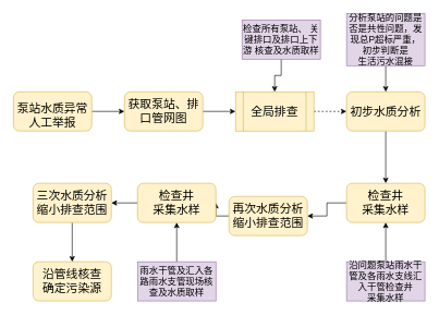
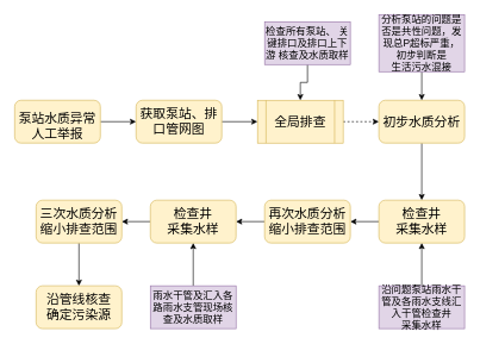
  <mxCell id="0" />
  <mxCell id="1" parent="0" />
  <mxCell id="2" style="edgeStyle=orthogonalEdgeStyle;rounded=0;orthogonalLoop=1;jettySize=auto;html=1;exitX=1;exitY=0.5;exitDx=0;exitDy=0;entryX=0;entryY=0.5;entryDx=0;entryDy=0;" edge="1" parent="1" source="3" target="5"><mxGeometry relative="1" as="geometry" /></mxCell>
  <mxCell id="3" value="&lt;div&gt;&lt;br&gt;&lt;/div&gt;&lt;div&gt;&lt;font style=&quot;font-size: 18px&quot;&gt;泵站水质异常人工举报&lt;/font&gt;&lt;/div&gt;" style="rounded=1;whiteSpace=wrap;html=1;fillColor=#fff2cc;strokeColor=#d6b656;" vertex="1" parent="1"><mxGeometry x="20" y="140" width="120" height="60" as="geometry" /></mxCell>
  <mxCell id="4" style="edgeStyle=orthogonalEdgeStyle;rounded=0;orthogonalLoop=1;jettySize=auto;html=1;exitX=1;exitY=0.5;exitDx=0;exitDy=0;" edge="1" parent="1" source="5" target="7"><mxGeometry relative="1" as="geometry" /></mxCell>
  <mxCell id="5" value="&lt;font style=&quot;font-size: 18px&quot;&gt;获取泵站、排口管网图&lt;/font&gt;" style="rounded=1;whiteSpace=wrap;html=1;fillColor=#fff2cc;strokeColor=#d6b656;" vertex="1" parent="1"><mxGeometry x="190" y="140" width="120" height="60" as="geometry" /></mxCell>
  <mxCell id="6" style="edgeStyle=orthogonalEdgeStyle;rounded=0;orthogonalLoop=1;jettySize=auto;html=1;exitX=1;exitY=0.5;exitDx=0;exitDy=0;entryX=0;entryY=0.5;entryDx=0;entryDy=0;dashed=1;" edge="1" parent="1" source="7" target="9"><mxGeometry relative="1" as="geometry" /></mxCell>
  <mxCell id="7" value="&lt;font style=&quot;font-size: 18px&quot;&gt;全局排查&lt;/font&gt;" style="shape=process;whiteSpace=wrap;html=1;backgroundOutline=1;fillColor=#fff2cc;strokeColor=#d6b656;" vertex="1" parent="1"><mxGeometry x="360" y="140" width="120" height="60" as="geometry" /></mxCell>
  <mxCell id="8" style="edgeStyle=orthogonalEdgeStyle;rounded=0;orthogonalLoop=1;jettySize=auto;html=1;exitX=0.5;exitY=1;exitDx=0;exitDy=0;entryX=0.5;entryY=0;entryDx=0;entryDy=0;" edge="1" parent="1" source="9" target="11"><mxGeometry relative="1" as="geometry" /></mxCell>
  <mxCell id="9" value="&lt;font style=&quot;font-size: 18px&quot;&gt;初步水质分析&lt;/font&gt;" style="rounded=1;whiteSpace=wrap;html=1;fillColor=#fff2cc;strokeColor=#d6b656;" vertex="1" parent="1"><mxGeometry x="530" y="140" width="120" height="60" as="geometry" /></mxCell>
  <mxCell id="10" style="edgeStyle=orthogonalEdgeStyle;rounded=0;orthogonalLoop=1;jettySize=auto;html=1;exitX=0;exitY=0.5;exitDx=0;exitDy=0;entryX=1;entryY=0.5;entryDx=0;entryDy=0;" edge="1" parent="1" source="11" target="13"><mxGeometry relative="1" as="geometry" /></mxCell>
  <mxCell id="11" value="&lt;font style=&quot;font-size: 18px&quot;&gt;检查井&lt;br&gt;采集水样&lt;/font&gt;" style="rounded=1;whiteSpace=wrap;html=1;fillColor=#fff2cc;strokeColor=#d6b656;" vertex="1" parent="1"><mxGeometry x="530" y="280" width="120" height="60" as="geometry" /></mxCell>
  <mxCell id="12" style="edgeStyle=orthogonalEdgeStyle;rounded=0;orthogonalLoop=1;jettySize=auto;html=1;exitX=0;exitY=0.5;exitDx=0;exitDy=0;entryX=1;entryY=0.5;entryDx=0;entryDy=0;" edge="1" parent="1" source="13" target="21"><mxGeometry relative="1" as="geometry" /></mxCell>
- <mxCell id="13" value="&lt;font style=&quot;font-size: 18px&quot;&gt;再次水质分析缩小排查范围&lt;/font&gt;" style="rounded=1;whiteSpace=wrap;html=1;fillColor=#fff2cc;strokeColor=#d6b656;" vertex="1" parent="1"><mxGeometry x="350" y="300" width="120" height="60" as="geometry" /></mxCell>
+ <mxCell id="13" value="&lt;font style=&quot;font-size: 18px&quot;&gt;再次水质分析缩小排查范围&lt;/font&gt;" style="rounded=1;whiteSpace=wrap;html=1;fillColor=#fff2cc;strokeColor=#d6b656;" vertex="1" parent="1"><mxGeometry x="370" y="280" width="120" height="60" as="geometry" /></mxCell>
  <mxCell id="14" style="edgeStyle=orthogonalEdgeStyle;rounded=0;orthogonalLoop=1;jettySize=auto;html=1;exitX=0.5;exitY=1;exitDx=0;exitDy=0;" edge="1" parent="1" source="15" target="7"><mxGeometry relative="1" as="geometry" /></mxCell>
  <mxCell id="15" value="&lt;font style=&quot;font-size: 14px&quot;&gt;检查所有泵站、 关键排口及排口上下游 核查及水质取样&lt;/font&gt;" style="rounded=0;whiteSpace=wrap;html=1;fillColor=#e1d5e7;strokeColor=#9673a6;" vertex="1" parent="1"><mxGeometry x="370" y="30" width="120" height="60" as="geometry" /></mxCell>
  <mxCell id="16" style="edgeStyle=orthogonalEdgeStyle;rounded=0;orthogonalLoop=1;jettySize=auto;html=1;exitX=0.5;exitY=1;exitDx=0;exitDy=0;entryX=0.5;entryY=0;entryDx=0;entryDy=0;" edge="1" parent="1" source="17" target="9"><mxGeometry relative="1" as="geometry" /></mxCell>
  <mxCell id="17" value="&lt;font style=&quot;font-size: 14px&quot;&gt;分析泵站的问题是否是共性问题，发现总P超标严重，初步判断是&lt;br&gt;生活污水混接&lt;/font&gt;" style="rounded=0;whiteSpace=wrap;html=1;fillColor=#e1d5e7;strokeColor=#9673a6;" vertex="1" parent="1"><mxGeometry x="530" y="20" width="120" height="80" as="geometry" /></mxCell>
  <mxCell id="18" style="edgeStyle=orthogonalEdgeStyle;rounded=0;orthogonalLoop=1;jettySize=auto;html=1;exitX=0.5;exitY=0;exitDx=0;exitDy=0;entryX=0.5;entryY=1;entryDx=0;entryDy=0;" edge="1" parent="1" source="19" target="11"><mxGeometry relative="1" as="geometry" /></mxCell>
  <mxCell id="19" value="&lt;font style=&quot;font-size: 14px&quot;&gt;沿问题泵站雨水干管及各雨水支线汇入干管检查井&lt;br&gt;采集水样&lt;/font&gt;" style="rounded=0;whiteSpace=wrap;html=1;fillColor=#e1d5e7;strokeColor=#9673a6;" vertex="1" parent="1"><mxGeometry x="530" y="400" width="120" height="60" as="geometry" /></mxCell>
  <mxCell id="20" style="edgeStyle=orthogonalEdgeStyle;rounded=0;orthogonalLoop=1;jettySize=auto;html=1;exitX=0;exitY=0.5;exitDx=0;exitDy=0;entryX=1;entryY=0.5;entryDx=0;entryDy=0;" edge="1" parent="1" source="21" target="25"><mxGeometry relative="1" as="geometry" /></mxCell>
  <mxCell id="21" value="&lt;font style=&quot;font-size: 18px&quot;&gt;检查井&lt;br&gt;采集水样&lt;/font&gt;" style="rounded=1;whiteSpace=wrap;html=1;fillColor=#fff2cc;strokeColor=#d6b656;" vertex="1" parent="1"><mxGeometry x="210" y="280" width="120" height="60" as="geometry" /></mxCell>
  <mxCell id="22" style="edgeStyle=orthogonalEdgeStyle;rounded=0;orthogonalLoop=1;jettySize=auto;html=1;exitX=0.5;exitY=0;exitDx=0;exitDy=0;entryX=0.5;entryY=1;entryDx=0;entryDy=0;" edge="1" parent="1" source="23" target="21"><mxGeometry relative="1" as="geometry" /></mxCell>
  <mxCell id="23" value="&lt;font style=&quot;font-size: 14px&quot;&gt;雨水干管及汇入各路雨水支管现场核查及水质取样&lt;/font&gt;" style="rounded=0;whiteSpace=wrap;html=1;fillColor=#e1d5e7;strokeColor=#9673a6;" vertex="1" parent="1"><mxGeometry x="210" y="400" width="120" height="60" as="geometry" /></mxCell>
  <mxCell id="24" style="edgeStyle=orthogonalEdgeStyle;rounded=0;orthogonalLoop=1;jettySize=auto;html=1;exitX=0.5;exitY=1;exitDx=0;exitDy=0;entryX=0.5;entryY=0;entryDx=0;entryDy=0;" edge="1" parent="1" source="25" target="26"><mxGeometry relative="1" as="geometry" /></mxCell>
  <mxCell id="25" value="&lt;font style=&quot;font-size: 18px&quot;&gt;三次水质分析缩小排查范围&lt;/font&gt;" style="rounded=1;whiteSpace=wrap;html=1;fillColor=#fff2cc;strokeColor=#d6b656;" vertex="1" parent="1"><mxGeometry x="50" y="280" width="120" height="60" as="geometry" /></mxCell>
  <mxCell id="26" value="&lt;font style=&quot;font-size: 18px&quot;&gt;沿管线核查&lt;br&gt;确定污染源&lt;/font&gt;" style="rounded=1;whiteSpace=wrap;html=1;fillColor=#fff2cc;strokeColor=#d6b656;" vertex="1" parent="1"><mxGeometry x="50" y="400" width="120" height="60" as="geometry" /></mxCell>
